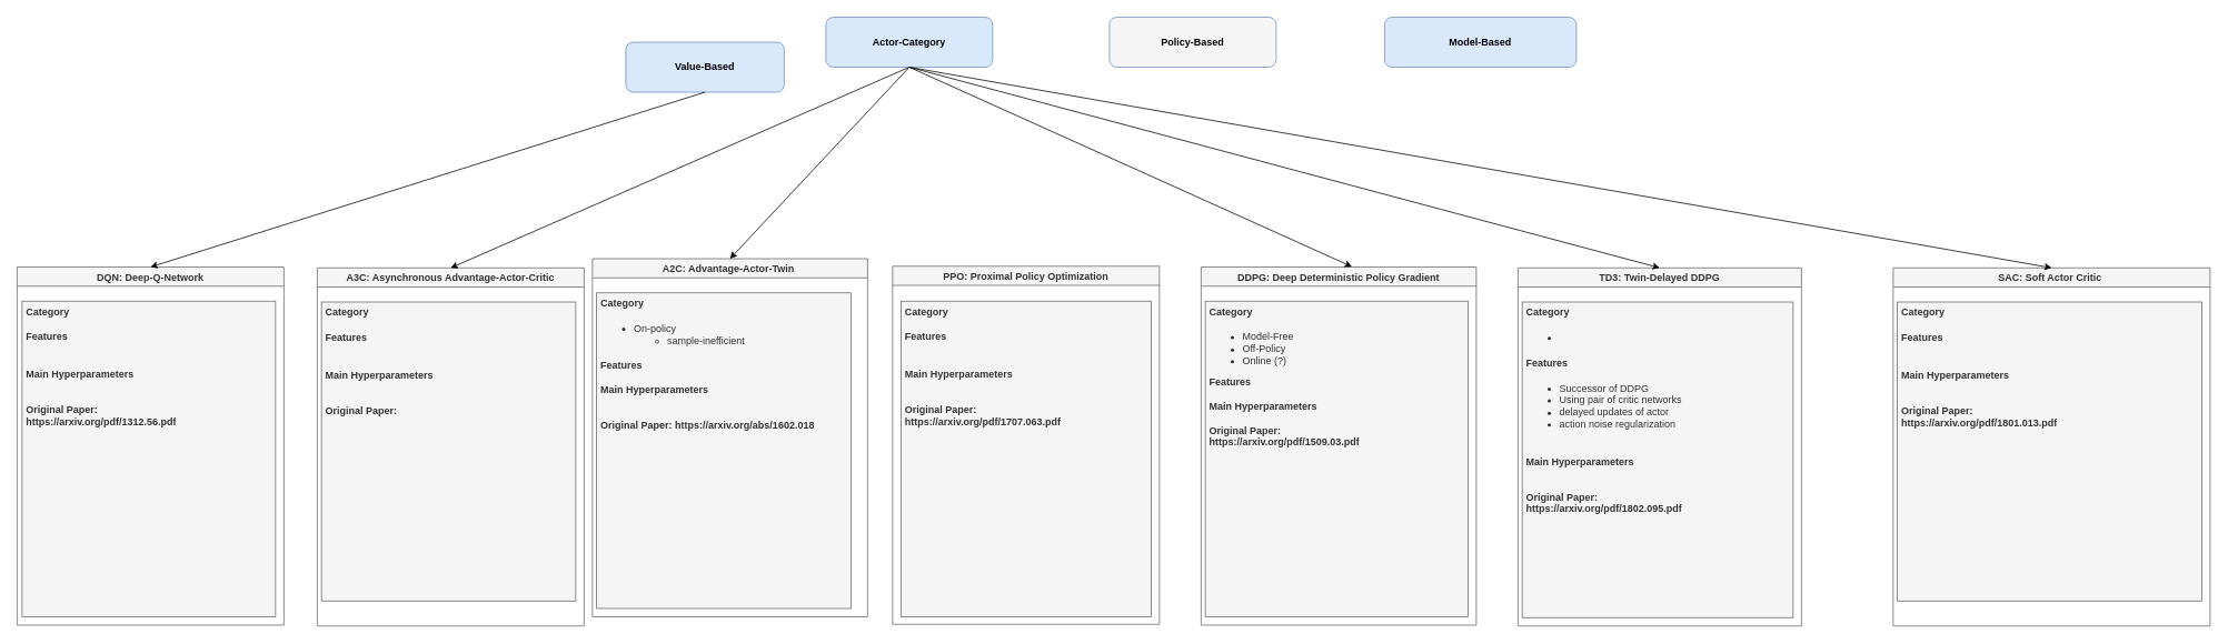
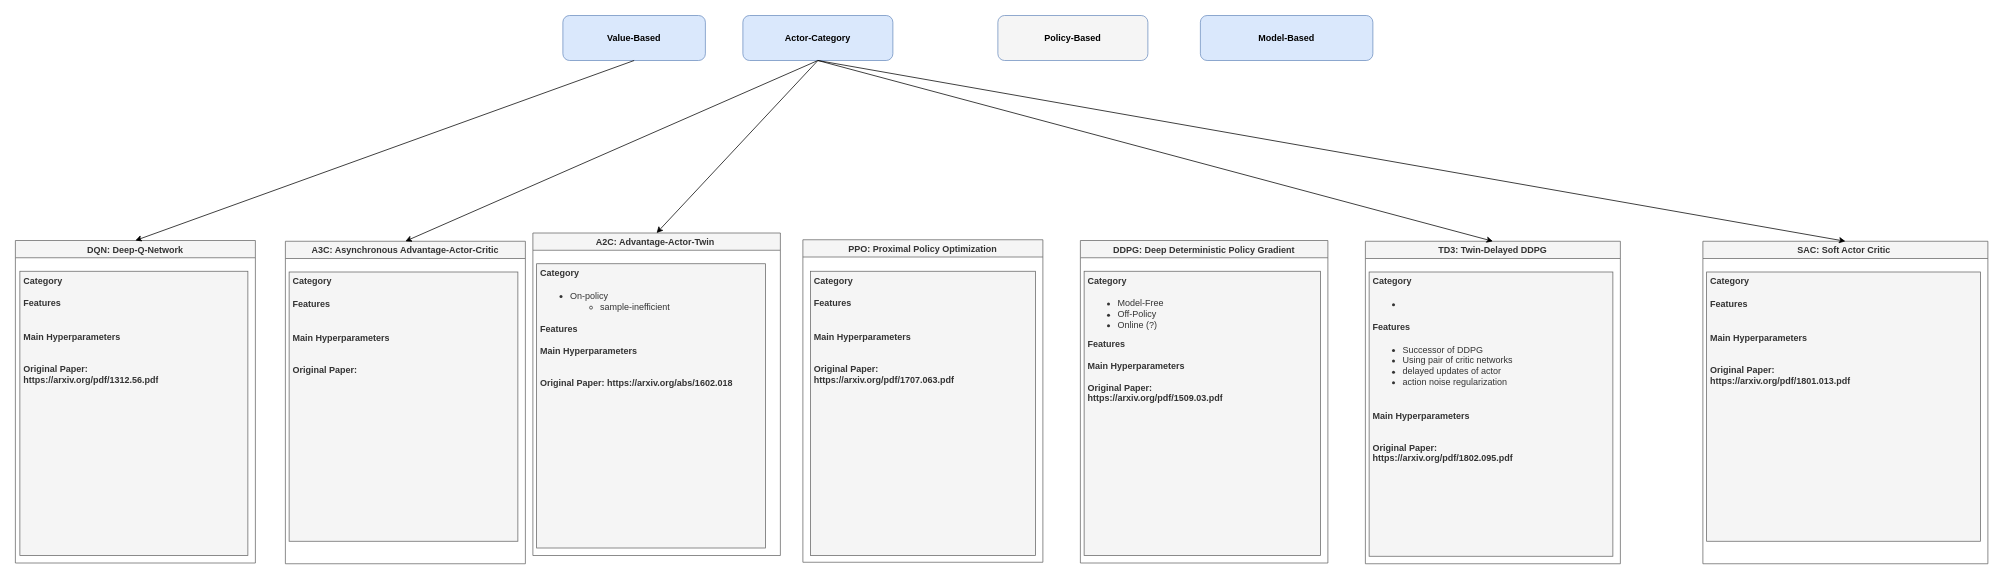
  <mxCell id="0" />
  <mxCell id="1" parent="0" />
  <mxCell id="2" value="&lt;b&gt;Policy-Based&lt;/b&gt;" style="rounded=1;whiteSpace=wrap;html=1;fillColor=#f5f5f5;strokeColor=#6c8ebf;" parent="1" vertex="1"><mxGeometry x="1330" y="20" width="200" height="60" as="geometry" /></mxCell>
- <mxCell id="3" value="&lt;b&gt;Model-Based&lt;/b&gt;" style="rounded=1;whiteSpace=wrap;html=1;fillColor=#dae8fc;strokeColor=#6c8ebf;" parent="1" vertex="1"><mxGeometry x="1660" y="20" width="230" height="60" as="geometry" /></mxCell>
- <mxCell id="4" value="&lt;b&gt;Value-Based&lt;/b&gt;" style="rounded=1;whiteSpace=wrap;html=1;fillColor=#dae8fc;strokeColor=#6c8ebf;" parent="1" vertex="1"><mxGeometry x="750" y="50" width="190" height="60" as="geometry" /></mxCell>
+ <mxCell id="3" value="&lt;b&gt;Model-Based&lt;/b&gt;" style="rounded=1;whiteSpace=wrap;html=1;fillColor=#dae8fc;strokeColor=#6c8ebf;" parent="1" vertex="1"><mxGeometry x="1600" y="20" width="230" height="60" as="geometry" /></mxCell>
+ <mxCell id="4" value="&lt;b&gt;Value-Based&lt;/b&gt;" style="rounded=1;whiteSpace=wrap;html=1;fillColor=#dae8fc;strokeColor=#6c8ebf;" parent="1" vertex="1"><mxGeometry x="750" y="20" width="190" height="60" as="geometry" /></mxCell>
  <mxCell id="5" value="A2C: Advantage-Actor-Twin " style="swimlane;rounded=0;labelBackgroundColor=none;sketch=0;fontColor=#333333;strokeColor=#666666;fillColor=#f5f5f5;" parent="1" vertex="1"><mxGeometry x="710" y="310" width="330" height="430" as="geometry" /></mxCell>
  <mxCell id="6" value="&lt;h4&gt;Category&lt;/h4&gt;&lt;div&gt;&lt;ul&gt;&lt;li&gt;On-policy&lt;/li&gt;&lt;ul&gt;&lt;li&gt;sample-inefficient&lt;/li&gt;&lt;/ul&gt;&lt;/ul&gt;&lt;/div&gt;&lt;h4&gt;&lt;div&gt;&lt;/div&gt;&lt;/h4&gt;&lt;h4&gt;&lt;div&gt;Features&lt;/div&gt;&lt;div style=&quot;font-weight: 400&quot;&gt;&lt;br&gt;&lt;/div&gt;&lt;div style=&quot;font-weight: 400&quot;&gt;&lt;b&gt;Main Hyperparameters&lt;/b&gt;&lt;/div&gt;&lt;div style=&quot;font-weight: 400&quot;&gt;&lt;b&gt;&lt;br&gt;&lt;/b&gt;&lt;/div&gt;&lt;div style=&quot;font-weight: 400&quot;&gt;&lt;br&gt;&lt;/div&gt;&lt;div&gt;&lt;b&gt;Original Paper:&amp;nbsp;&lt;/b&gt;&lt;span&gt;https://arxiv.org/abs/1602.018&lt;/span&gt;&lt;/div&gt;&lt;/h4&gt;" style="text;html=1;strokeColor=#666666;fillColor=#f5f5f5;spacing=5;spacingTop=-20;whiteSpace=wrap;overflow=hidden;rounded=0;labelBackgroundColor=none;sketch=0;fontColor=#333333;" parent="5" vertex="1"><mxGeometry x="5" y="41" width="305" height="379" as="geometry" /></mxCell>
  <mxCell id="7" value="PPO: Proximal Policy Optimization" style="swimlane;rounded=0;labelBackgroundColor=none;sketch=0;fontColor=#333333;strokeColor=#666666;fillColor=#f5f5f5;startSize=23;" parent="1" vertex="1"><mxGeometry x="1070" y="319" width="320" height="430" as="geometry" /></mxCell>
  <mxCell id="8" value="&lt;h4&gt;Category&lt;/h4&gt;&lt;h4&gt;Features&lt;br&gt;&lt;/h4&gt;&lt;h4&gt;&lt;div style=&quot;font-weight: 400&quot;&gt;&lt;br&gt;&lt;/div&gt;&lt;div style=&quot;font-weight: 400&quot;&gt;&lt;b&gt;Main Hyperparameters&lt;/b&gt;&lt;/div&gt;&lt;div style=&quot;font-weight: 400&quot;&gt;&lt;b&gt;&lt;br&gt;&lt;/b&gt;&lt;/div&gt;&lt;div style=&quot;font-weight: 400&quot;&gt;&lt;br&gt;&lt;/div&gt;&lt;div style=&quot;font-weight: 400&quot;&gt;&lt;b&gt;Original Paper:&amp;nbsp;&lt;/b&gt;&lt;/div&gt;https://arxiv.org/pdf/1707.063.pdf&lt;/h4&gt;" style="text;html=1;strokeColor=#666666;fillColor=#f5f5f5;spacing=5;spacingTop=-20;whiteSpace=wrap;overflow=hidden;rounded=0;labelBackgroundColor=none;sketch=0;fontColor=#333333;" parent="7" vertex="1"><mxGeometry x="10" y="42" width="300" height="379" as="geometry" /></mxCell>
  <mxCell id="9" value="A3C: Asynchronous Advantage-Actor-Critic" style="swimlane;rounded=0;labelBackgroundColor=none;sketch=0;fontColor=#333333;strokeColor=#666666;fillColor=#f5f5f5;" parent="1" vertex="1"><mxGeometry x="380" y="321" width="320" height="430" as="geometry" /></mxCell>
  <mxCell id="10" value="&lt;h4&gt;Category&lt;/h4&gt;&lt;h4&gt;Features&lt;br&gt;&lt;/h4&gt;&lt;h4&gt;&lt;div style=&quot;font-weight: 400&quot;&gt;&lt;br&gt;&lt;/div&gt;&lt;div style=&quot;font-weight: 400&quot;&gt;&lt;b&gt;Main Hyperparameters&lt;/b&gt;&lt;/div&gt;&lt;div style=&quot;font-weight: 400&quot;&gt;&lt;b&gt;&lt;br&gt;&lt;/b&gt;&lt;/div&gt;&lt;div style=&quot;font-weight: 400&quot;&gt;&lt;br&gt;&lt;/div&gt;&lt;div style=&quot;font-weight: 400&quot;&gt;&lt;b&gt;Original Paper:&lt;/b&gt;&lt;/div&gt;&lt;/h4&gt;" style="text;html=1;strokeColor=#666666;fillColor=#f5f5f5;spacing=5;spacingTop=-20;whiteSpace=wrap;overflow=hidden;rounded=0;labelBackgroundColor=none;sketch=0;fontColor=#333333;" parent="9" vertex="1"><mxGeometry x="5" y="41" width="305" height="359" as="geometry" /></mxCell>
  <mxCell id="11" value="DDPG: Deep Deterministic Policy Gradient" style="swimlane;rounded=0;labelBackgroundColor=none;sketch=0;fontColor=#333333;strokeColor=#666666;fillColor=#f5f5f5;" parent="1" vertex="1"><mxGeometry x="1440" y="320" width="330" height="430" as="geometry" /></mxCell>
  <mxCell id="12" value="&lt;h4&gt;Category&lt;/h4&gt;&lt;div&gt;&lt;ul&gt;&lt;li&gt;Model-Free&lt;/li&gt;&lt;li&gt;Off-Policy&lt;/li&gt;&lt;li&gt;Online (?)&lt;/li&gt;&lt;/ul&gt;&lt;div&gt;&lt;b&gt;Features&lt;/b&gt;&lt;/div&gt;&lt;div&gt;&lt;br&gt;&lt;/div&gt;&lt;/div&gt;&lt;div&gt;&lt;b&gt;Main Hyperparameters&lt;/b&gt;&lt;/div&gt;&lt;div&gt;&lt;b&gt;&lt;br&gt;&lt;/b&gt;&lt;/div&gt;&lt;div&gt;&lt;b&gt;Original Paper:&amp;nbsp;&lt;/b&gt;&lt;b&gt;&lt;br&gt;&lt;/b&gt;&lt;/div&gt;&lt;b&gt;https://arxiv.org/pdf/1509.03.pdf&lt;/b&gt;" style="text;html=1;strokeColor=#666666;fillColor=#f5f5f5;spacing=5;spacingTop=-20;whiteSpace=wrap;overflow=hidden;rounded=0;labelBackgroundColor=none;sketch=0;fontColor=#333333;" parent="11" vertex="1"><mxGeometry x="5" y="41" width="315" height="379" as="geometry" /></mxCell>
  <mxCell id="13" value="TD3: Twin-Delayed DDPG" style="swimlane;rounded=0;labelBackgroundColor=none;sketch=0;fontColor=#333333;strokeColor=#666666;fillColor=#f5f5f5;" parent="1" vertex="1"><mxGeometry x="1820" y="321" width="340" height="430" as="geometry" /></mxCell>
  <mxCell id="14" value="&lt;h4&gt;Category&lt;/h4&gt;&lt;div&gt;&lt;ul&gt;&lt;li&gt;&lt;br&gt;&lt;/li&gt;&lt;/ul&gt;&lt;/div&gt;&lt;h4&gt;Features&lt;br&gt;&lt;/h4&gt;&lt;div&gt;&lt;ul&gt;&lt;li&gt;Successor of DDPG&lt;/li&gt;&lt;li&gt;Using pair of critic networks&lt;/li&gt;&lt;li&gt;delayed updates of actor&lt;/li&gt;&lt;li&gt;action noise regularization&lt;/li&gt;&lt;/ul&gt;&lt;/div&gt;&lt;h4&gt;&lt;div style=&quot;font-weight: 400&quot;&gt;&lt;br&gt;&lt;/div&gt;&lt;div style=&quot;font-weight: 400&quot;&gt;&lt;b&gt;Main Hyperparameters&lt;/b&gt;&lt;/div&gt;&lt;div style=&quot;font-weight: 400&quot;&gt;&lt;b&gt;&lt;br&gt;&lt;/b&gt;&lt;/div&gt;&lt;div style=&quot;font-weight: 400&quot;&gt;&lt;br&gt;&lt;/div&gt;&lt;div style=&quot;font-weight: 400&quot;&gt;&lt;b&gt;Original Paper:&lt;/b&gt;&lt;/div&gt;&lt;div&gt;https://arxiv.org/pdf/1802.095.pdf&lt;br&gt;&lt;/div&gt;&lt;/h4&gt;" style="text;html=1;strokeColor=#666666;fillColor=#f5f5f5;spacing=5;spacingTop=-20;whiteSpace=wrap;overflow=hidden;rounded=0;labelBackgroundColor=none;sketch=0;fontColor=#333333;" parent="13" vertex="1"><mxGeometry x="5" y="41" width="325" height="379" as="geometry" /></mxCell>
  <mxCell id="15" value="SAC: Soft Actor Critic " style="swimlane;rounded=0;labelBackgroundColor=none;sketch=0;fontColor=#333333;strokeColor=#666666;fillColor=#f5f5f5;" parent="1" vertex="1"><mxGeometry x="2270" y="321" width="380" height="430" as="geometry" /></mxCell>
  <mxCell id="16" value="&lt;h4&gt;Category&lt;/h4&gt;&lt;h4&gt;Features&lt;br&gt;&lt;/h4&gt;&lt;h4&gt;&lt;div style=&quot;font-weight: 400&quot;&gt;&lt;br&gt;&lt;/div&gt;&lt;div style=&quot;font-weight: 400&quot;&gt;&lt;b&gt;Main Hyperparameters&lt;/b&gt;&lt;/div&gt;&lt;div style=&quot;font-weight: 400&quot;&gt;&lt;b&gt;&lt;br&gt;&lt;/b&gt;&lt;/div&gt;&lt;div style=&quot;font-weight: 400&quot;&gt;&lt;br&gt;&lt;/div&gt;&lt;div style=&quot;font-weight: 400&quot;&gt;&lt;b&gt;Original Paper:&lt;/b&gt;&lt;/div&gt;&lt;div&gt;https://arxiv.org/pdf/1801.013.pdf&lt;br&gt;&lt;/div&gt;&lt;/h4&gt;" style="text;html=1;strokeColor=#666666;fillColor=#f5f5f5;spacing=5;spacingTop=-20;whiteSpace=wrap;overflow=hidden;rounded=0;labelBackgroundColor=none;sketch=0;fontColor=#333333;" parent="15" vertex="1"><mxGeometry x="5" y="41" width="365" height="359" as="geometry" /></mxCell>
  <mxCell id="17" value="DQN: Deep-Q-Network" style="swimlane;rounded=0;labelBackgroundColor=none;sketch=0;fontColor=#333333;strokeColor=#666666;fillColor=#f5f5f5;" parent="1" vertex="1"><mxGeometry x="20" y="320" width="320" height="430" as="geometry" /></mxCell>
  <mxCell id="18" value="&lt;h4&gt;Category&lt;/h4&gt;&lt;h4&gt;Features&lt;br&gt;&lt;/h4&gt;&lt;h4&gt;&lt;div style=&quot;font-weight: 400&quot;&gt;&lt;br&gt;&lt;/div&gt;&lt;div style=&quot;font-weight: 400&quot;&gt;&lt;b&gt;Main Hyperparameters&lt;/b&gt;&lt;/div&gt;&lt;div style=&quot;font-weight: 400&quot;&gt;&lt;b&gt;&lt;br&gt;&lt;/b&gt;&lt;/div&gt;&lt;div style=&quot;font-weight: 400&quot;&gt;&lt;br&gt;&lt;/div&gt;&lt;div style=&quot;font-weight: 400&quot;&gt;&lt;b&gt;Original Paper:&amp;nbsp;&lt;/b&gt;&lt;/div&gt;https://arxiv.org/pdf/1312.56.pdf&lt;br&gt;&lt;/h4&gt;" style="text;html=1;strokeColor=#666666;fillColor=#f5f5f5;spacing=5;spacingTop=-20;whiteSpace=wrap;overflow=hidden;rounded=0;labelBackgroundColor=none;sketch=0;fontColor=#333333;" parent="17" vertex="1"><mxGeometry x="6" y="41" width="304" height="379" as="geometry" /></mxCell>
  <mxCell id="19" value="&lt;b&gt;Actor-Category&lt;/b&gt;" style="rounded=1;whiteSpace=wrap;html=1;fillColor=#dae8fc;strokeColor=#6c8ebf;" parent="1" vertex="1"><mxGeometry x="990" y="20" width="200" height="60" as="geometry" /></mxCell>
  <mxCell id="20" value="" style="endArrow=classic;html=1;rounded=0;fontColor=#000000;exitX=0.5;exitY=1;exitDx=0;exitDy=0;entryX=0.5;entryY=0;entryDx=0;entryDy=0;" parent="1" source="4" target="17" edge="1"><mxGeometry width="50" height="50" relative="1" as="geometry"><mxPoint x="1050" y="250" as="sourcePoint" /><mxPoint x="620" y="270" as="targetPoint" /></mxGeometry></mxCell>
  <mxCell id="21" value="" style="endArrow=classic;html=1;rounded=0;fontColor=#000000;exitX=0.5;exitY=1;exitDx=0;exitDy=0;entryX=0.5;entryY=0;entryDx=0;entryDy=0;" parent="1" source="19" target="9" edge="1"><mxGeometry width="50" height="50" relative="1" as="geometry"><mxPoint x="1220" y="250" as="sourcePoint" /><mxPoint x="1270" y="200" as="targetPoint" /></mxGeometry></mxCell>
  <mxCell id="22" value="" style="endArrow=classic;html=1;rounded=0;fontColor=#000000;exitX=0.5;exitY=1;exitDx=0;exitDy=0;entryX=0.5;entryY=0;entryDx=0;entryDy=0;" parent="1" source="19" target="5" edge="1"><mxGeometry width="50" height="50" relative="1" as="geometry"><mxPoint x="1220" y="250" as="sourcePoint" /><mxPoint x="1270" y="200" as="targetPoint" /></mxGeometry></mxCell>
  <mxCell id="23" value="" style="endArrow=classic;html=1;rounded=0;fontColor=#000000;entryX=0.5;entryY=0;entryDx=0;entryDy=0;" parent="1" target="15" edge="1"><mxGeometry width="50" height="50" relative="1" as="geometry"><mxPoint x="1090" y="80" as="sourcePoint" /><mxPoint x="1530" y="200" as="targetPoint" /></mxGeometry></mxCell>
- <mxCell id="24" value="" style="endArrow=classic;html=1;rounded=0;fontColor=#000000;exitX=0.5;exitY=1;exitDx=0;exitDy=0;entryX=0.548;entryY=-0.001;entryDx=0;entryDy=0;entryPerimeter=0;" parent="1" source="19" target="11" edge="1"><mxGeometry width="50" height="50" relative="1" as="geometry"><mxPoint x="1270" y="350" as="sourcePoint" /><mxPoint x="1320" y="300" as="targetPoint" /></mxGeometry></mxCell>
  <mxCell id="25" value="" style="endArrow=classic;html=1;rounded=0;fontColor=#000000;exitX=0.5;exitY=1;exitDx=0;exitDy=0;entryX=0.5;entryY=0;entryDx=0;entryDy=0;" parent="1" source="19" target="13" edge="1"><mxGeometry width="50" height="50" relative="1" as="geometry"><mxPoint x="1540" y="350" as="sourcePoint" /><mxPoint x="1590" y="300" as="targetPoint" /></mxGeometry></mxCell>
